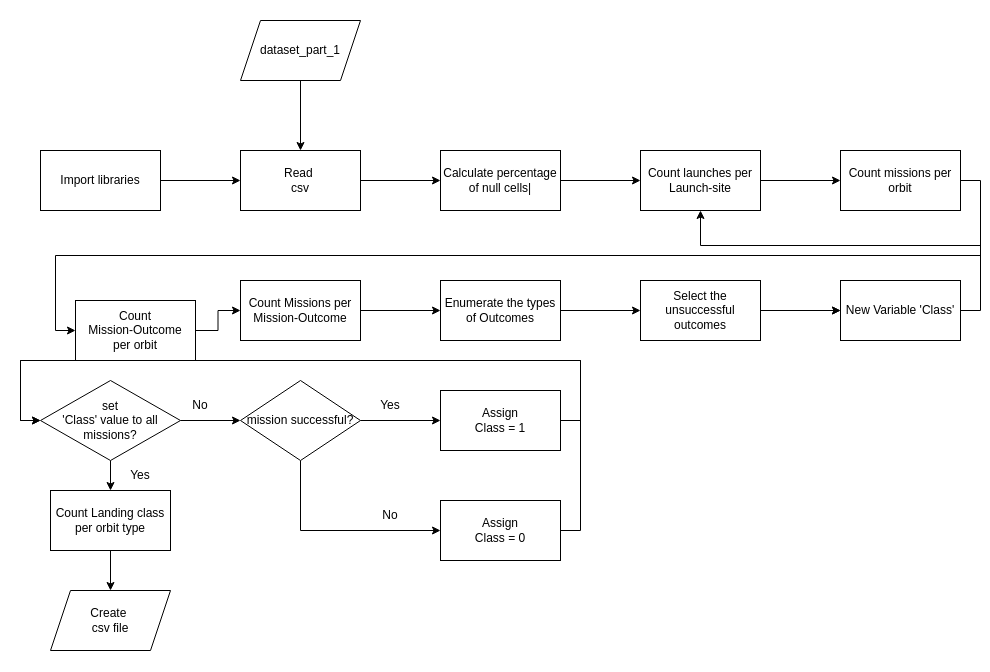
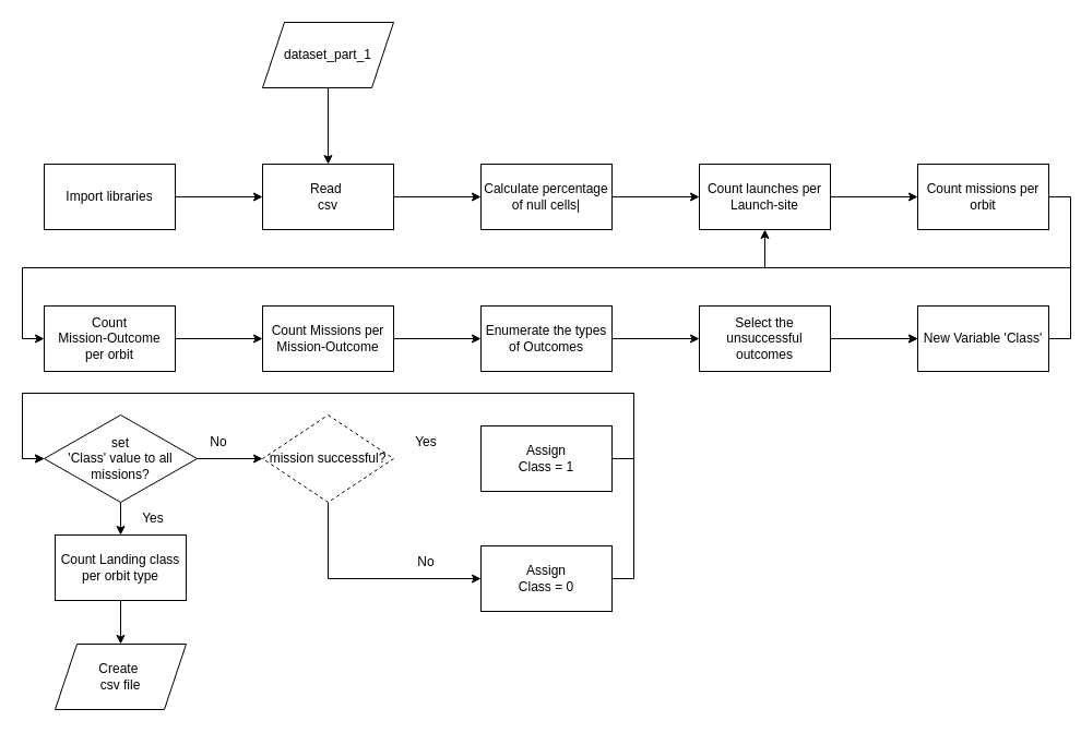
  <mxCell id="0" />
  <mxCell id="1" parent="0" />
  <mxCell id="2" value="" style="edgeStyle=orthogonalEdgeStyle;rounded=0;orthogonalLoop=1;jettySize=auto;html=1;entryX=0;entryY=0.5;entryDx=0;entryDy=0;exitX=1;exitY=0.5;exitDx=0;exitDy=0;" edge="1" parent="1" source="3" target="6"><mxGeometry relative="1" as="geometry" /></mxCell>
  <mxCell id="3" value="Import libraries" style="whiteSpace=wrap;html=1;" vertex="1" parent="1"><mxGeometry x="40" y="150" width="120" height="60" as="geometry" /></mxCell>
  <mxCell id="4" value="" style="edgeStyle=orthogonalEdgeStyle;rounded=0;orthogonalLoop=1;jettySize=auto;html=1;entryX=0.5;entryY=0;entryDx=0;entryDy=0;exitX=0.5;exitY=1;exitDx=0;exitDy=0;" edge="1" parent="1" source="7" target="6"><mxGeometry relative="1" as="geometry"><mxPoint x="390" y="260" as="sourcePoint" /></mxGeometry></mxCell>
  <mxCell id="5" value="" style="edgeStyle=orthogonalEdgeStyle;rounded=0;orthogonalLoop=1;jettySize=auto;html=1;" edge="1" parent="1" source="6" target="9"><mxGeometry relative="1" as="geometry" /></mxCell>
  <mxCell id="6" value="Read&amp;nbsp;&lt;br&gt;csv" style="whiteSpace=wrap;html=1;" vertex="1" parent="1"><mxGeometry x="240" y="150" width="120" height="60" as="geometry" /></mxCell>
  <mxCell id="7" value="dataset_part_1" style="shape=parallelogram;perimeter=parallelogramPerimeter;whiteSpace=wrap;html=1;fixedSize=1;" vertex="1" parent="1"><mxGeometry x="240" y="20" width="120" height="60" as="geometry" /></mxCell>
  <mxCell id="8" value="" style="edgeStyle=orthogonalEdgeStyle;rounded=0;orthogonalLoop=1;jettySize=auto;html=1;" edge="1" parent="1" source="9" target="11"><mxGeometry relative="1" as="geometry" /></mxCell>
  <mxCell id="9" value="Calculate percentage of null cells|" style="whiteSpace=wrap;html=1;" vertex="1" parent="1"><mxGeometry x="440" y="150" width="120" height="60" as="geometry" /></mxCell>
  <mxCell id="10" value="" style="edgeStyle=orthogonalEdgeStyle;rounded=0;orthogonalLoop=1;jettySize=auto;html=1;" edge="1" parent="1" source="11" target="13"><mxGeometry relative="1" as="geometry" /></mxCell>
  <mxCell id="11" value="Count launches per Launch-site" style="whiteSpace=wrap;html=1;" vertex="1" parent="1"><mxGeometry x="640" y="150" width="120" height="60" as="geometry" /></mxCell>
  <mxCell id="12" style="edgeStyle=orthogonalEdgeStyle;rounded=0;orthogonalLoop=1;jettySize=auto;html=1;exitX=1;exitY=0.5;exitDx=0;exitDy=0;entryX=0;entryY=0.5;entryDx=0;entryDy=0;" edge="1" parent="1" source="13" target="15"><mxGeometry relative="1" as="geometry" /></mxCell>
  <mxCell id="13" value="Count missions per orbit" style="whiteSpace=wrap;html=1;" vertex="1" parent="1"><mxGeometry x="840" y="150" width="120" height="60" as="geometry" /></mxCell>
  <mxCell id="14" value="" style="edgeStyle=orthogonalEdgeStyle;rounded=0;orthogonalLoop=1;jettySize=auto;html=1;" edge="1" parent="1" source="15" target="17"><mxGeometry relative="1" as="geometry" /></mxCell>
- <mxCell id="15" value="Count &lt;br&gt;Mission-Outcome&lt;br&gt;per orbit" style="rounded=0;whiteSpace=wrap;html=1;" vertex="1" parent="1"><mxGeometry x="75" y="300" width="120" height="60" as="geometry" /></mxCell>
+ <mxCell id="15" value="Count &lt;br&gt;Mission-Outcome&lt;br&gt;per orbit" style="rounded=0;whiteSpace=wrap;html=1;" vertex="1" parent="1"><mxGeometry x="40" y="280" width="120" height="60" as="geometry" /></mxCell>
  <mxCell id="16" value="" style="edgeStyle=orthogonalEdgeStyle;rounded=0;orthogonalLoop=1;jettySize=auto;html=1;" edge="1" parent="1" source="17" target="19"><mxGeometry relative="1" as="geometry" /></mxCell>
  <mxCell id="17" value="Count Missions per Mission-Outcome" style="whiteSpace=wrap;html=1;rounded=0;" vertex="1" parent="1"><mxGeometry x="240" y="280" width="120" height="60" as="geometry" /></mxCell>
  <mxCell id="18" value="" style="edgeStyle=orthogonalEdgeStyle;rounded=0;orthogonalLoop=1;jettySize=auto;html=1;" edge="1" parent="1" source="19" target="22"><mxGeometry relative="1" as="geometry" /></mxCell>
  <mxCell id="19" value="Enumerate the types of Outcomes" style="whiteSpace=wrap;html=1;rounded=0;" vertex="1" parent="1"><mxGeometry x="440" y="280" width="120" height="60" as="geometry" /></mxCell>
  <mxCell id="20" value="" style="edgeStyle=orthogonalEdgeStyle;rounded=0;orthogonalLoop=1;jettySize=auto;html=1;" edge="1" parent="1" source="22"><mxGeometry relative="1" as="geometry"><mxPoint x="840" y="310" as="targetPoint" /></mxGeometry></mxCell>
  <mxCell id="21" value="" style="edgeStyle=orthogonalEdgeStyle;rounded=0;orthogonalLoop=1;jettySize=auto;html=1;" edge="1" parent="1" source="22" target="27"><mxGeometry relative="1" as="geometry" /></mxCell>
  <mxCell id="22" value="Select the unsuccessful outcomes" style="whiteSpace=wrap;html=1;rounded=0;" vertex="1" parent="1"><mxGeometry x="640" y="280" width="120" height="60" as="geometry" /></mxCell>
  <mxCell id="23" value="" style="edgeStyle=orthogonalEdgeStyle;rounded=0;orthogonalLoop=1;jettySize=auto;html=1;" edge="1" parent="1" source="25" target="30"><mxGeometry relative="1" as="geometry" /></mxCell>
  <mxCell id="24" style="edgeStyle=orthogonalEdgeStyle;rounded=0;orthogonalLoop=1;jettySize=auto;html=1;exitX=0.5;exitY=1;exitDx=0;exitDy=0;entryX=0.5;entryY=0;entryDx=0;entryDy=0;" edge="1" parent="1" source="25" target="36"><mxGeometry relative="1" as="geometry" /></mxCell>
  <mxCell id="25" value="set &lt;br&gt;'Class' value to all missions?" style="rhombus;whiteSpace=wrap;html=1;" vertex="1" parent="1"><mxGeometry x="40" y="380" width="140" height="80" as="geometry" /></mxCell>
  <mxCell id="26" style="edgeStyle=orthogonalEdgeStyle;rounded=0;orthogonalLoop=1;jettySize=auto;html=1;exitX=1;exitY=0.5;exitDx=0;exitDy=0;" edge="1" parent="1" source="27" target="11"><mxGeometry relative="1" as="geometry" /></mxCell>
  <mxCell id="27" value="New Variable 'Class'" style="whiteSpace=wrap;html=1;rounded=0;" vertex="1" parent="1"><mxGeometry x="840" y="280" width="120" height="60" as="geometry" /></mxCell>
- <mxCell id="28" value="" style="edgeStyle=orthogonalEdgeStyle;rounded=0;orthogonalLoop=1;jettySize=auto;html=1;" edge="1" parent="1" source="30" target="32"><mxGeometry relative="1" as="geometry" /></mxCell>
  <mxCell id="29" style="edgeStyle=orthogonalEdgeStyle;rounded=0;orthogonalLoop=1;jettySize=auto;html=1;exitX=0.5;exitY=1;exitDx=0;exitDy=0;entryX=0;entryY=0.5;entryDx=0;entryDy=0;" edge="1" parent="1" source="30" target="34"><mxGeometry relative="1" as="geometry" /></mxCell>
- <mxCell id="30" value="mission successful?" style="rhombus;whiteSpace=wrap;html=1;" vertex="1" parent="1"><mxGeometry x="240" y="380" width="120" height="80" as="geometry" /></mxCell>
+ <mxCell id="30" value="mission successful?" style="rhombus;whiteSpace=wrap;html=1;dashed=1;" vertex="1" parent="1"><mxGeometry x="240" y="380" width="120" height="80" as="geometry" /></mxCell>
  <mxCell id="31" style="edgeStyle=orthogonalEdgeStyle;rounded=0;orthogonalLoop=1;jettySize=auto;html=1;exitX=1;exitY=0.5;exitDx=0;exitDy=0;entryX=0;entryY=0.5;entryDx=0;entryDy=0;" edge="1" parent="1" source="32" target="25"><mxGeometry relative="1" as="geometry"><Array as="points"><mxPoint x="580" y="420" /><mxPoint x="580" y="360" /><mxPoint x="20" y="360" /><mxPoint x="20" y="420" /></Array></mxGeometry></mxCell>
  <mxCell id="32" value="Assign&lt;br&gt;Class = 1" style="whiteSpace=wrap;html=1;" vertex="1" parent="1"><mxGeometry x="440" y="390" width="120" height="60" as="geometry" /></mxCell>
  <mxCell id="33" style="edgeStyle=orthogonalEdgeStyle;rounded=0;orthogonalLoop=1;jettySize=auto;html=1;exitX=1;exitY=0.5;exitDx=0;exitDy=0;entryX=0;entryY=0.5;entryDx=0;entryDy=0;" edge="1" parent="1" source="34" target="25"><mxGeometry relative="1" as="geometry"><Array as="points"><mxPoint x="580" y="530" /><mxPoint x="580" y="360" /><mxPoint x="20" y="360" /><mxPoint x="20" y="420" /></Array></mxGeometry></mxCell>
  <mxCell id="34" value="Assign&lt;br&gt;Class = 0" style="whiteSpace=wrap;html=1;" vertex="1" parent="1"><mxGeometry x="440" y="500" width="120" height="60" as="geometry" /></mxCell>
  <mxCell id="35" style="edgeStyle=orthogonalEdgeStyle;rounded=0;orthogonalLoop=1;jettySize=auto;html=1;exitX=0.5;exitY=1;exitDx=0;exitDy=0;entryX=0.5;entryY=0;entryDx=0;entryDy=0;" edge="1" parent="1" source="36" target="41"><mxGeometry relative="1" as="geometry" /></mxCell>
  <mxCell id="36" value="Count Landing class per orbit type" style="rounded=0;whiteSpace=wrap;html=1;" vertex="1" parent="1"><mxGeometry x="50" y="490" width="120" height="60" as="geometry" /></mxCell>
  <mxCell id="37" value="Yes&lt;span style=&quot;color: rgba(0, 0, 0, 0); font-family: monospace; font-size: 0px; text-align: start;&quot;&gt;%3CmxGraphModel%3E%3Croot%3E%3CmxCell%20id%3D%220%22%2F%3E%3CmxCell%20id%3D%221%22%20parent%3D%220%22%2F%3E%3CmxCell%20id%3D%222%22%20value%3D%22Count%20%26lt%3Bbr%26gt%3BMission-Outcome%26lt%3Bbr%26gt%3Bper%20orbit%22%20style%3D%22rounded%3D0%3BwhiteSpace%3Dwrap%3Bhtml%3D1%3B%22%20vertex%3D%221%22%20parent%3D%221%22%3E%3CmxGeometry%20x%3D%22120%22%20y%3D%22280%22%20width%3D%22120%22%20height%3D%2260%22%20as%3D%22geometry%22%2F%3E%3C%2FmxCell%3E%3C%2Froot%3E%3C%2FmxGraphModel%3E&lt;/span&gt;&lt;span style=&quot;color: rgba(0, 0, 0, 0); font-family: monospace; font-size: 0px; text-align: start;&quot;&gt;%3CmxGraphModel%3E%3Croot%3E%3CmxCell%20id%3D%220%22%2F%3E%3CmxCell%20id%3D%221%22%20parent%3D%220%22%2F%3E%3CmxCell%20id%3D%222%22%20value%3D%22Count%20%26lt%3Bbr%26gt%3BMission-Outcome%26lt%3Bbr%26gt%3Bper%20orbit%22%20style%3D%22rounded%3D0%3BwhiteSpace%3Dwrap%3Bhtml%3D1%3B%22%20vertex%3D%221%22%20parent%3D%221%22%3E%3CmxGeometry%20x%3D%22120%22%20y%3D%22280%22%20width%3D%22120%22%20height%3D%2260%22%20as%3D%22geometry%22%2F%3E%3C%2FmxCell%3E%3C%2Froot%3E%3C%2FmxGraphModel%3E&lt;/span&gt;&lt;span style=&quot;color: rgba(0, 0, 0, 0); font-family: monospace; font-size: 0px; text-align: start;&quot;&gt;%3CmxGraphModel%3E%3Croot%3E%3CmxCell%20id%3D%220%22%2F%3E%3CmxCell%20id%3D%221%22%20parent%3D%220%22%2F%3E%3CmxCell%20id%3D%222%22%20value%3D%22Count%20%26lt%3Bbr%26gt%3BMission-Outcome%26lt%3Bbr%26gt%3Bper%20orbit%22%20style%3D%22rounded%3D0%3BwhiteSpace%3Dwrap%3Bhtml%3D1%3B%22%20vertex%3D%221%22%20parent%3D%221%22%3E%3CmxGeometry%20x%3D%22120%22%20y%3D%22280%22%20width%3D%22120%22%20height%3D%2260%22%20as%3D%22geometry%22%2F%3E%3C%2FmxCell%3E%3C%2Froot%3E%3C%2FmxGraphModel%3E&lt;/span&gt;" style="text;html=1;strokeColor=none;fillColor=none;align=center;verticalAlign=middle;whiteSpace=wrap;rounded=0;" vertex="1" parent="1"><mxGeometry x="110" y="460" width="60" height="30" as="geometry" /></mxCell>
  <mxCell id="38" value="No" style="text;html=1;strokeColor=none;fillColor=none;align=center;verticalAlign=middle;whiteSpace=wrap;rounded=0;" vertex="1" parent="1"><mxGeometry x="170" y="390" width="60" height="30" as="geometry" /></mxCell>
  <mxCell id="39" value="Yes&lt;span style=&quot;color: rgba(0, 0, 0, 0); font-family: monospace; font-size: 0px; text-align: start;&quot;&gt;%3CmxGraphModel%3E%3Croot%3E%3CmxCell%20id%3D%220%22%2F%3E%3CmxCell%20id%3D%221%22%20parent%3D%220%22%2F%3E%3CmxCell%20id%3D%222%22%20value%3D%22Count%20%26lt%3Bbr%26gt%3BMission-Outcome%26lt%3Bbr%26gt%3Bper%20orbit%22%20style%3D%22rounded%3D0%3BwhiteSpace%3Dwrap%3Bhtml%3D1%3B%22%20vertex%3D%221%22%20parent%3D%221%22%3E%3CmxGeometry%20x%3D%22120%22%20y%3D%22280%22%20width%3D%22120%22%20height%3D%2260%22%20as%3D%22geometry%22%2F%3E%3C%2FmxCell%3E%3C%2Froot%3E%3C%2FmxGraphModel%3E&lt;/span&gt;&lt;span style=&quot;color: rgba(0, 0, 0, 0); font-family: monospace; font-size: 0px; text-align: start;&quot;&gt;%3CmxGraphModel%3E%3Croot%3E%3CmxCell%20id%3D%220%22%2F%3E%3CmxCell%20id%3D%221%22%20parent%3D%220%22%2F%3E%3CmxCell%20id%3D%222%22%20value%3D%22Count%20%26lt%3Bbr%26gt%3BMission-Outcome%26lt%3Bbr%26gt%3Bper%20orbit%22%20style%3D%22rounded%3D0%3BwhiteSpace%3Dwrap%3Bhtml%3D1%3B%22%20vertex%3D%221%22%20parent%3D%221%22%3E%3CmxGeometry%20x%3D%22120%22%20y%3D%22280%22%20width%3D%22120%22%20height%3D%2260%22%20as%3D%22geometry%22%2F%3E%3C%2FmxCell%3E%3C%2Froot%3E%3C%2FmxGraphModel%3E&lt;/span&gt;&lt;span style=&quot;color: rgba(0, 0, 0, 0); font-family: monospace; font-size: 0px; text-align: start;&quot;&gt;%3CmxGraphModel%3E%3Croot%3E%3CmxCell%20id%3D%220%22%2F%3E%3CmxCell%20id%3D%221%22%20parent%3D%220%22%2F%3E%3CmxCell%20id%3D%222%22%20value%3D%22Count%20%26lt%3Bbr%26gt%3BMission-Outcome%26lt%3Bbr%26gt%3Bper%20orbit%22%20style%3D%22rounded%3D0%3BwhiteSpace%3Dwrap%3Bhtml%3D1%3B%22%20vertex%3D%221%22%20parent%3D%221%22%3E%3CmxGeometry%20x%3D%22120%22%20y%3D%22280%22%20width%3D%22120%22%20height%3D%2260%22%20as%3D%22geometry%22%2F%3E%3C%2FmxCell%3E%3C%2Froot%3E%3C%2FmxGraphModel%3E&lt;/span&gt;" style="text;html=1;strokeColor=none;fillColor=none;align=center;verticalAlign=middle;whiteSpace=wrap;rounded=0;" vertex="1" parent="1"><mxGeometry x="360" y="390" width="60" height="30" as="geometry" /></mxCell>
  <mxCell id="40" value="No" style="text;html=1;strokeColor=none;fillColor=none;align=center;verticalAlign=middle;whiteSpace=wrap;rounded=0;" vertex="1" parent="1"><mxGeometry x="360" y="500" width="60" height="30" as="geometry" /></mxCell>
  <mxCell id="41" value="Create&amp;nbsp;&lt;br&gt;csv file" style="shape=parallelogram;perimeter=parallelogramPerimeter;whiteSpace=wrap;html=1;fixedSize=1;" vertex="1" parent="1"><mxGeometry x="50" y="590" width="120" height="60" as="geometry" /></mxCell>
